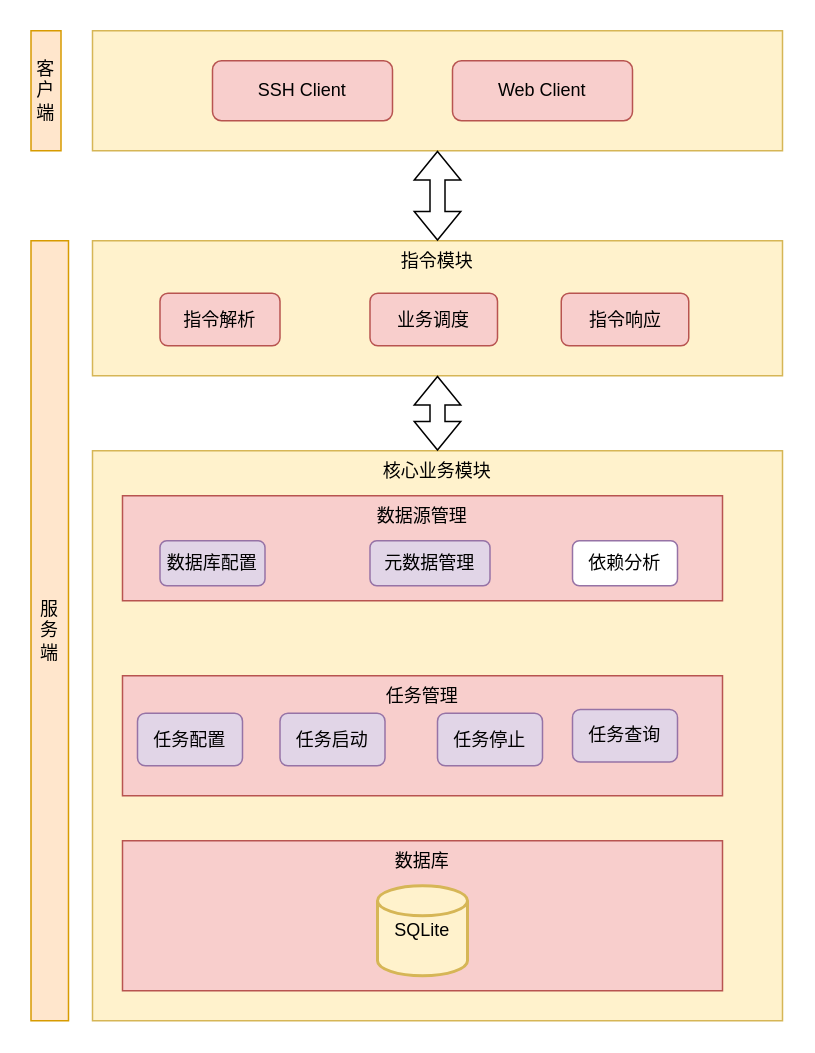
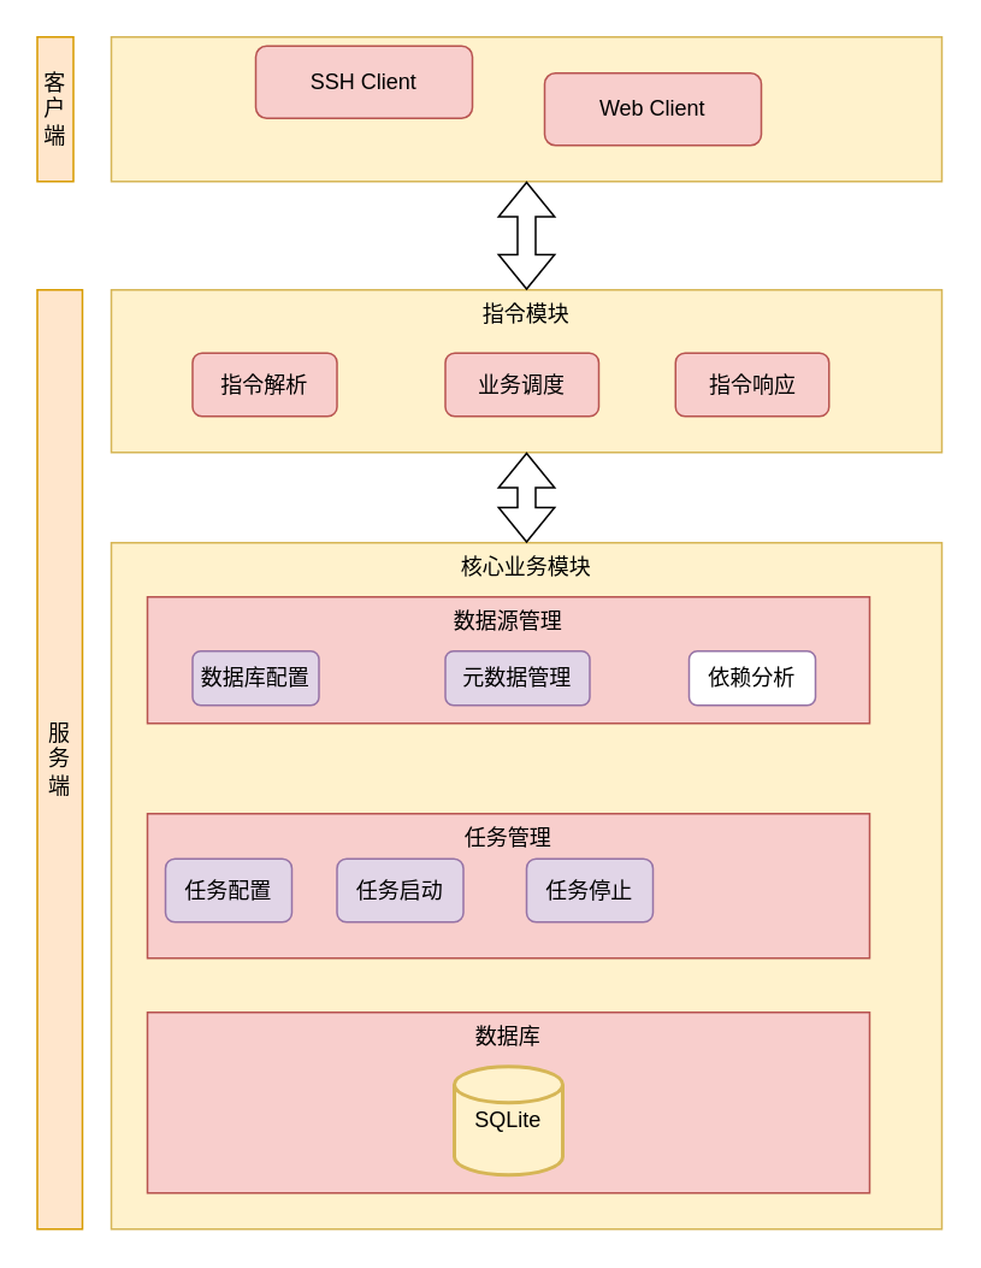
  <mxCell id="0" />
  <mxCell id="1" parent="0" />
  <mxCell id="2" value="核心业务模块" style="rounded=0;whiteSpace=wrap;html=1;shadow=0;verticalAlign=top;fillColor=#fff2cc;strokeColor=#d6b656;" vertex="1" parent="1"><mxGeometry x="61" y="300" width="460" height="380" as="geometry" /></mxCell>
  <mxCell id="3" value="" style="rounded=0;whiteSpace=wrap;html=1;shadow=0;fillColor=#fff2cc;strokeColor=#d6b656;" vertex="1" parent="1"><mxGeometry x="61" y="20" width="460" height="80" as="geometry" /></mxCell>
- <mxCell id="4" value="SSH Client" style="rounded=1;whiteSpace=wrap;html=1;fillColor=#f8cecc;strokeColor=#b85450;" vertex="1" parent="1"><mxGeometry x="141" y="40" width="120" height="40" as="geometry" /></mxCell>
+ <mxCell id="4" value="SSH Client" style="rounded=1;whiteSpace=wrap;html=1;fillColor=#f8cecc;strokeColor=#b85450;" vertex="1" parent="1"><mxGeometry x="141" y="25" width="120" height="40" as="geometry" /></mxCell>
  <mxCell id="5" value="Web Client" style="rounded=1;whiteSpace=wrap;html=1;fillColor=#f8cecc;strokeColor=#b85450;" vertex="1" parent="1"><mxGeometry x="301" y="40" width="120" height="40" as="geometry" /></mxCell>
  <mxCell id="6" value="客户端" style="rounded=0;whiteSpace=wrap;html=1;fillColor=#ffe6cc;strokeColor=#d79b00;" vertex="1" parent="1"><mxGeometry x="20" y="20" width="20" height="80" as="geometry" /></mxCell>
  <mxCell id="7" value="数据库" style="rounded=0;whiteSpace=wrap;html=1;shadow=0;verticalAlign=top;fillColor=#f8cecc;strokeColor=#b85450;" vertex="1" parent="1"><mxGeometry x="81" y="560" width="400" height="100" as="geometry" /></mxCell>
  <mxCell id="8" value="SQLite" style="strokeWidth=2;html=1;shape=mxgraph.flowchart.database;whiteSpace=wrap;shadow=0;fillColor=#fff2cc;strokeColor=#d6b656;" vertex="1" parent="1"><mxGeometry x="251" y="590" width="60" height="60" as="geometry" /></mxCell>
  <mxCell id="9" value="数据源管理" style="rounded=0;whiteSpace=wrap;html=1;shadow=0;verticalAlign=top;fillColor=#f8cecc;strokeColor=#b85450;" vertex="1" parent="1"><mxGeometry x="81" y="330" width="400" height="70" as="geometry" /></mxCell>
  <mxCell id="10" value="数据库配置" style="rounded=1;whiteSpace=wrap;html=1;shadow=0;fillColor=#e1d5e7;strokeColor=#9673a6;" vertex="1" parent="1"><mxGeometry x="106" y="360" width="70" height="30" as="geometry" /></mxCell>
  <mxCell id="11" value="元数据管理" style="rounded=1;whiteSpace=wrap;html=1;shadow=0;fillColor=#e1d5e7;strokeColor=#9673a6;" vertex="1" parent="1"><mxGeometry x="246" y="360" width="80" height="30" as="geometry" /></mxCell>
  <mxCell id="12" value="依赖分析" style="rounded=1;whiteSpace=wrap;html=1;shadow=0;fillColor=#ffffff;strokeColor=#9673a6;" vertex="1" parent="1"><mxGeometry x="381" y="360" width="70" height="30" as="geometry" /></mxCell>
  <mxCell id="13" value="任务管理" style="rounded=0;whiteSpace=wrap;html=1;shadow=0;verticalAlign=top;fillColor=#f8cecc;strokeColor=#b85450;" vertex="1" parent="1"><mxGeometry x="81" y="450" width="400" height="80" as="geometry" /></mxCell>
  <mxCell id="14" value="任务配置" style="rounded=1;whiteSpace=wrap;html=1;shadow=0;fillColor=#e1d5e7;strokeColor=#9673a6;" vertex="1" parent="1"><mxGeometry x="91" y="475" width="70" height="35" as="geometry" /></mxCell>
  <mxCell id="15" value="任务启动" style="rounded=1;whiteSpace=wrap;html=1;shadow=0;fillColor=#e1d5e7;strokeColor=#9673a6;" vertex="1" parent="1"><mxGeometry x="186" y="475" width="70" height="35" as="geometry" /></mxCell>
  <mxCell id="16" value="任务停止" style="rounded=1;whiteSpace=wrap;html=1;shadow=0;fillColor=#e1d5e7;strokeColor=#9673a6;" vertex="1" parent="1"><mxGeometry x="291" y="475" width="70" height="35" as="geometry" /></mxCell>
- <mxCell id="17" value="任务查询" style="rounded=1;whiteSpace=wrap;html=1;shadow=0;fillColor=#e1d5e7;strokeColor=#9673a6;" vertex="1" parent="1"><mxGeometry x="381" y="472.5" width="70" height="35" as="geometry" /></mxCell>
  <mxCell id="18" value="指令模块" style="rounded=0;whiteSpace=wrap;html=1;shadow=0;verticalAlign=top;fillColor=#fff2cc;strokeColor=#d6b656;" vertex="1" parent="1"><mxGeometry x="61" y="160" width="460" height="90" as="geometry" /></mxCell>
  <mxCell id="19" value="指令解析" style="rounded=1;whiteSpace=wrap;html=1;shadow=0;fillColor=#f8cecc;strokeColor=#b85450;" vertex="1" parent="1"><mxGeometry x="106" y="195" width="80" height="35" as="geometry" /></mxCell>
  <mxCell id="20" value="业务调度" style="rounded=1;whiteSpace=wrap;html=1;shadow=0;fillColor=#f8cecc;strokeColor=#b85450;" vertex="1" parent="1"><mxGeometry x="246" y="195" width="85" height="35" as="geometry" /></mxCell>
  <mxCell id="21" value="服务端" style="rounded=0;whiteSpace=wrap;html=1;shadow=0;fillColor=#ffe6cc;strokeColor=#d79b00;" vertex="1" parent="1"><mxGeometry x="20" y="160" width="25" height="520" as="geometry" /></mxCell>
  <mxCell id="22" value="指令响应" style="rounded=1;whiteSpace=wrap;html=1;shadow=0;fillColor=#f8cecc;strokeColor=#b85450;" vertex="1" parent="1"><mxGeometry x="373.5" y="195" width="85" height="35" as="geometry" /></mxCell>
  <mxCell id="23" value="" style="shape=flexArrow;endArrow=classic;startArrow=classic;html=1;rounded=0;entryX=0.5;entryY=1;entryDx=0;entryDy=0;" edge="1" parent="1" source="18" target="3"><mxGeometry width="100" height="100" relative="1" as="geometry"><mxPoint x="531" y="170" as="sourcePoint" /><mxPoint x="281" y="100" as="targetPoint" /></mxGeometry></mxCell>
  <mxCell id="24" value="" style="shape=flexArrow;endArrow=classic;startArrow=classic;html=1;rounded=0;entryX=0.5;entryY=1;entryDx=0;entryDy=0;" edge="1" parent="1" source="2" target="18"><mxGeometry width="100" height="100" relative="1" as="geometry"><mxPoint x="621" y="390" as="sourcePoint" /><mxPoint x="721" y="290" as="targetPoint" /></mxGeometry></mxCell>
